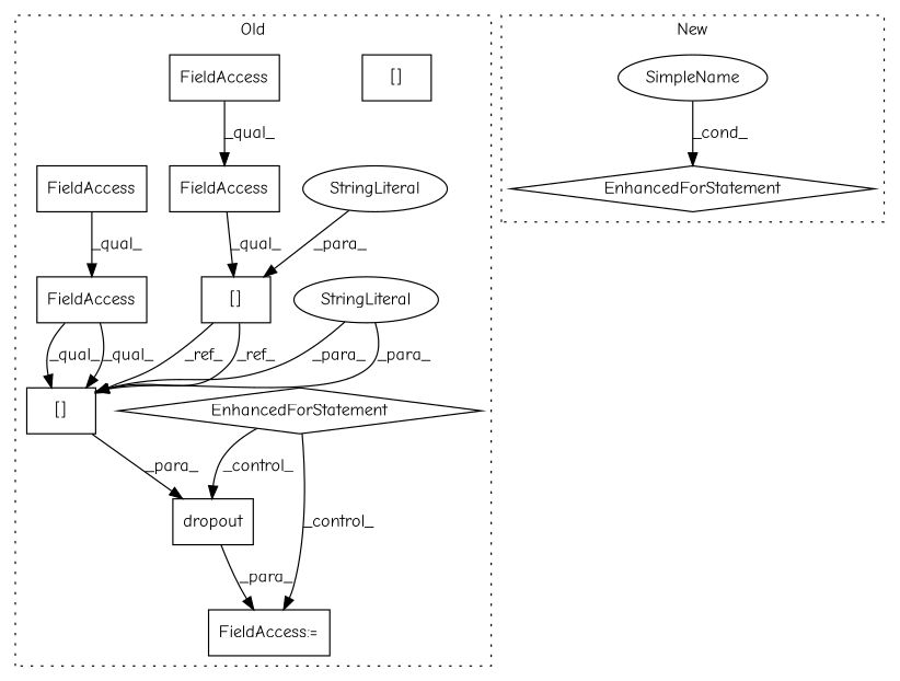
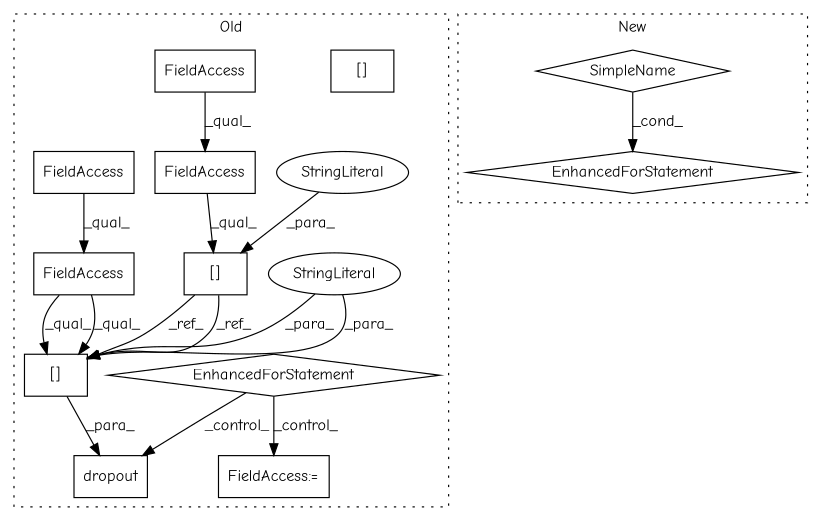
  digraph {
    fontname="Comic Neue"
    node [a=22 fontname="Comic Neue" l="13,1" s="1850,1866" shape=box]
    edge [fontname="Comic Neue"]
    n1 [a=32 l="8,1" label=dropout s="1842,1867"]
    n2 [a=7 l=1 label="FieldAccess:=" s=1836]
    n3 [a=70 l="65,2" label=EnhancedForStatement s="1669,1768" shape=diamond]
    n4 [a=2 label="[]" s="1637,1653"]
    n5 [a=2 label="[]"]
    n6 [a=45 l=3 label=StringLiteral s=1650 shape=ellipse]
    n7 [a=45 l=3 label=StringLiteral s=1863 shape=ellipse]
    n8 [l=12 label=FieldAccess s=1850]
    n9 [l=12 label=FieldAccess s=1637]
    n10 [l=6 label=FieldAccess s=1637]
    n11 [l=6 label=FieldAccess s=1850]
    n12 [a=2 label="[]"]
    n13 [a=70 l="53,2" label=EnhancedForStatement s="2941,3017" shape=diamond]
-   n14 [a=42 l=5 label=SimpleName s=2998 shape=ellipse]
+   n14 [a=42 l=5 label=SimpleName s=2998 shape=diamond]
    subgraph cluster_1 {
      label=Old
      style=dotted
      n1
      n2
      n3
      n4
      n5
      n6
      n7
      n8
      n9
      n10
      n11
      n12
    }
    subgraph cluster_2 {
      label=New
      style=dotted
      n13
      n14
    }
-   n1 -> n2 [label=_para_]
    n3 -> n1 [label=_control_]
    n3 -> n2 [label=_control_]
    n4 -> n12 [label=_ref_]
    n4 -> n12 [label=_ref_]
    n6 -> n4 [label=_para_]
    n7 -> n12 [label=_para_]
    n7 -> n12 [label=_para_]
    n8 -> n12 [label=_qual_]
    n8 -> n12 [label=_qual_]
    n9 -> n4 [label=_qual_]
    n10 -> n9 [label=_qual_]
    n11 -> n8 [label=_qual_]
    n12 -> n1 [label=_para_]
    n14 -> n13 [label=_cond_]
  }
